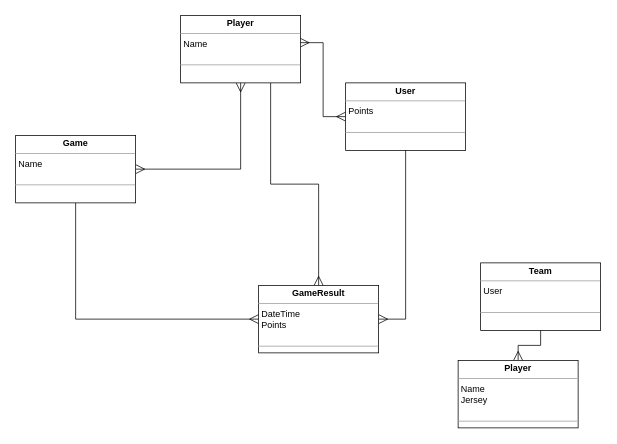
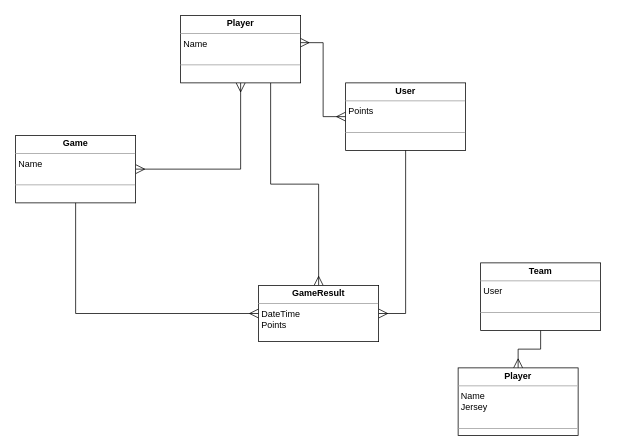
  <mxCell id="0" />
  <mxCell id="1" parent="0" />
  <mxCell id="2" style="edgeStyle=orthogonalEdgeStyle;rounded=0;orthogonalLoop=1;jettySize=auto;html=1;startArrow=ERmany;startFill=0;endArrow=ERmany;endFill=0;startSize=10;endSize=10;" edge="1" parent="1" source="3" target="13"><mxGeometry relative="1" as="geometry" /></mxCell>
  <mxCell id="3" value="&lt;p style=&quot;margin:0px;margin-top:4px;text-align:center;&quot;&gt;&lt;b&gt;Game&lt;/b&gt;&lt;/p&gt;&lt;hr size=&quot;1&quot;&gt;&lt;p style=&quot;margin:0px;margin-left:4px;&quot;&gt;Name&lt;span style=&quot;white-space: pre;&quot;&gt;&#09;&lt;/span&gt;&lt;/p&gt;&lt;p style=&quot;margin:0px;margin-left:4px;&quot;&gt;&lt;br&gt;&lt;/p&gt;&lt;hr size=&quot;1&quot;&gt;&lt;p style=&quot;margin:0px;margin-left:4px;&quot;&gt;&lt;br&gt;&lt;/p&gt;" style="verticalAlign=top;align=left;overflow=fill;fontSize=12;fontFamily=Helvetica;html=1;" parent="1" vertex="1"><mxGeometry x="20" y="180" width="160" height="90" as="geometry" /></mxCell>
  <mxCell id="4" style="edgeStyle=orthogonalEdgeStyle;rounded=0;orthogonalLoop=1;jettySize=auto;html=1;entryX=0.995;entryY=0.404;entryDx=0;entryDy=0;entryPerimeter=0;startArrow=ERmany;startFill=0;endArrow=ERmany;endFill=0;startSize=10;endSize=10;" edge="1" parent="1" source="5" target="13"><mxGeometry relative="1" as="geometry" /></mxCell>
  <mxCell id="5" value="&lt;p style=&quot;margin:0px;margin-top:4px;text-align:center;&quot;&gt;&lt;b&gt;User&lt;/b&gt;&lt;/p&gt;&lt;hr size=&quot;1&quot;&gt;&lt;p style=&quot;margin:0px;margin-left:4px;&quot;&gt;Points&lt;span style=&quot;white-space: pre;&quot;&gt;&#09;&lt;/span&gt;&lt;/p&gt;&lt;p style=&quot;margin:0px;margin-left:4px;&quot;&gt;&lt;br&gt;&lt;/p&gt;&lt;hr size=&quot;1&quot;&gt;&lt;p style=&quot;margin:0px;margin-left:4px;&quot;&gt;&lt;br&gt;&lt;/p&gt;" style="verticalAlign=top;align=left;overflow=fill;fontSize=12;fontFamily=Helvetica;html=1;" parent="1" vertex="1"><mxGeometry x="460" y="110" width="160" height="90" as="geometry" /></mxCell>
  <mxCell id="6" style="edgeStyle=orthogonalEdgeStyle;rounded=0;orthogonalLoop=1;jettySize=auto;html=1;startArrow=ERmany;startFill=0;endArrow=none;endFill=0;startSize=10;endSize=10;exitX=1;exitY=0.5;exitDx=0;exitDy=0;" edge="1" parent="1" source="9" target="5"><mxGeometry relative="1" as="geometry" /></mxCell>
  <mxCell id="7" style="edgeStyle=orthogonalEdgeStyle;rounded=0;orthogonalLoop=1;jettySize=auto;html=1;entryX=0.5;entryY=1;entryDx=0;entryDy=0;startArrow=ERmany;startFill=0;endArrow=none;endFill=0;startSize=10;endSize=10;" edge="1" parent="1" source="9" target="3"><mxGeometry relative="1" as="geometry" /></mxCell>
  <mxCell id="8" style="edgeStyle=orthogonalEdgeStyle;rounded=0;orthogonalLoop=1;jettySize=auto;html=1;startArrow=ERmany;startFill=0;endArrow=none;endFill=0;startSize=10;endSize=10;entryX=0.75;entryY=1;entryDx=0;entryDy=0;" edge="1" parent="1" source="9" target="13"><mxGeometry relative="1" as="geometry"><mxPoint x="360" y="120" as="targetPoint" /></mxGeometry></mxCell>
- <mxCell id="9" value="&lt;p style=&quot;margin:0px;margin-top:4px;text-align:center;&quot;&gt;&lt;b&gt;GameResult&lt;/b&gt;&lt;/p&gt;&lt;hr size=&quot;1&quot;&gt;&lt;p style=&quot;margin:0px;margin-left:4px;&quot;&gt;DateTime&lt;/p&gt;&lt;p style=&quot;margin:0px;margin-left:4px;&quot;&gt;Points&lt;span style=&quot;white-space: pre;&quot;&gt;&#09;&lt;/span&gt;&lt;/p&gt;&lt;p style=&quot;margin:0px;margin-left:4px;&quot;&gt;&lt;br&gt;&lt;/p&gt;&lt;hr size=&quot;1&quot;&gt;&lt;p style=&quot;margin:0px;margin-left:4px;&quot;&gt;&lt;br&gt;&lt;/p&gt;" style="verticalAlign=top;align=left;overflow=fill;fontSize=12;fontFamily=Helvetica;html=1;" vertex="1" parent="1"><mxGeometry x="344" y="380" width="160" height="90" as="geometry" /></mxCell>
+ <mxCell id="9" value="&lt;p style=&quot;margin:0px;margin-top:4px;text-align:center;&quot;&gt;&lt;b&gt;GameResult&lt;/b&gt;&lt;/p&gt;&lt;hr size=&quot;1&quot;&gt;&lt;p style=&quot;margin:0px;margin-left:4px;&quot;&gt;DateTime&lt;/p&gt;&lt;p style=&quot;margin:0px;margin-left:4px;&quot;&gt;Points&lt;span style=&quot;white-space: pre;&quot;&gt;&#09;&lt;/span&gt;&lt;/p&gt;&lt;p style=&quot;margin:0px;margin-left:4px;&quot;&gt;&lt;br&gt;&lt;/p&gt;&lt;hr size=&quot;1&quot;&gt;&lt;p style=&quot;margin:0px;margin-left:4px;&quot;&gt;&lt;br&gt;&lt;/p&gt;" style="verticalAlign=top;align=left;overflow=fill;fontSize=12;fontFamily=Helvetica;html=1;" vertex="1" parent="1"><mxGeometry x="344" y="380" width="160" height="75" as="geometry" /></mxCell>
  <mxCell id="10" style="edgeStyle=orthogonalEdgeStyle;rounded=0;orthogonalLoop=1;jettySize=auto;html=1;entryX=0.5;entryY=0;entryDx=0;entryDy=0;startArrow=none;startFill=0;endArrow=ERmany;endFill=0;startSize=10;endSize=10;" edge="1" parent="1" source="11" target="12"><mxGeometry relative="1" as="geometry" /></mxCell>
  <mxCell id="11" value="&lt;p style=&quot;margin:0px;margin-top:4px;text-align:center;&quot;&gt;&lt;b&gt;Team&lt;/b&gt;&lt;/p&gt;&lt;hr size=&quot;1&quot;&gt;&lt;p style=&quot;margin:0px;margin-left:4px;&quot;&gt;User&lt;span style=&quot;white-space: pre;&quot;&gt;&#09;&lt;/span&gt;&lt;/p&gt;&lt;p style=&quot;margin:0px;margin-left:4px;&quot;&gt;&lt;br&gt;&lt;/p&gt;&lt;hr size=&quot;1&quot;&gt;&lt;p style=&quot;margin:0px;margin-left:4px;&quot;&gt;&lt;br&gt;&lt;/p&gt;" style="verticalAlign=top;align=left;overflow=fill;fontSize=12;fontFamily=Helvetica;html=1;" vertex="1" parent="1"><mxGeometry x="640" y="350" width="160" height="90" as="geometry" /></mxCell>
- <mxCell id="12" value="&lt;p style=&quot;margin:0px;margin-top:4px;text-align:center;&quot;&gt;&lt;b&gt;Player&lt;/b&gt;&lt;/p&gt;&lt;hr size=&quot;1&quot;&gt;&lt;p style=&quot;margin:0px;margin-left:4px;&quot;&gt;Name&lt;/p&gt;&lt;p style=&quot;margin:0px;margin-left:4px;&quot;&gt;Jersey&lt;span style=&quot;white-space: pre;&quot;&gt;&#09;&lt;/span&gt;&lt;/p&gt;&lt;p style=&quot;margin:0px;margin-left:4px;&quot;&gt;&lt;br&gt;&lt;/p&gt;&lt;hr size=&quot;1&quot;&gt;&lt;p style=&quot;margin:0px;margin-left:4px;&quot;&gt;&lt;br&gt;&lt;/p&gt;" style="verticalAlign=top;align=left;overflow=fill;fontSize=12;fontFamily=Helvetica;html=1;" vertex="1" parent="1"><mxGeometry x="610" y="480" width="160" height="90" as="geometry" /></mxCell>
+ <mxCell id="12" value="&lt;p style=&quot;margin:0px;margin-top:4px;text-align:center;&quot;&gt;&lt;b&gt;Player&lt;/b&gt;&lt;/p&gt;&lt;hr size=&quot;1&quot;&gt;&lt;p style=&quot;margin:0px;margin-left:4px;&quot;&gt;Name&lt;/p&gt;&lt;p style=&quot;margin:0px;margin-left:4px;&quot;&gt;Jersey&lt;span style=&quot;white-space: pre;&quot;&gt;&#09;&lt;/span&gt;&lt;/p&gt;&lt;p style=&quot;margin:0px;margin-left:4px;&quot;&gt;&lt;br&gt;&lt;/p&gt;&lt;hr size=&quot;1&quot;&gt;&lt;p style=&quot;margin:0px;margin-left:4px;&quot;&gt;&lt;br&gt;&lt;/p&gt;" style="verticalAlign=top;align=left;overflow=fill;fontSize=12;fontFamily=Helvetica;html=1;" vertex="1" parent="1"><mxGeometry x="610" y="490" width="160" height="90" as="geometry" /></mxCell>
  <mxCell id="13" value="&lt;p style=&quot;margin:0px;margin-top:4px;text-align:center;&quot;&gt;&lt;b&gt;Player&lt;/b&gt;&lt;/p&gt;&lt;hr size=&quot;1&quot;&gt;&lt;p style=&quot;margin:0px;margin-left:4px;&quot;&gt;Name&lt;span style=&quot;white-space: pre;&quot;&gt;&#09;&lt;/span&gt;&lt;/p&gt;&lt;p style=&quot;margin:0px;margin-left:4px;&quot;&gt;&lt;br&gt;&lt;/p&gt;&lt;hr size=&quot;1&quot;&gt;&lt;p style=&quot;margin:0px;margin-left:4px;&quot;&gt;&lt;br&gt;&lt;/p&gt;" style="verticalAlign=top;align=left;overflow=fill;fontSize=12;fontFamily=Helvetica;html=1;" vertex="1" parent="1"><mxGeometry x="240" y="20" width="160" height="90" as="geometry" /></mxCell>
